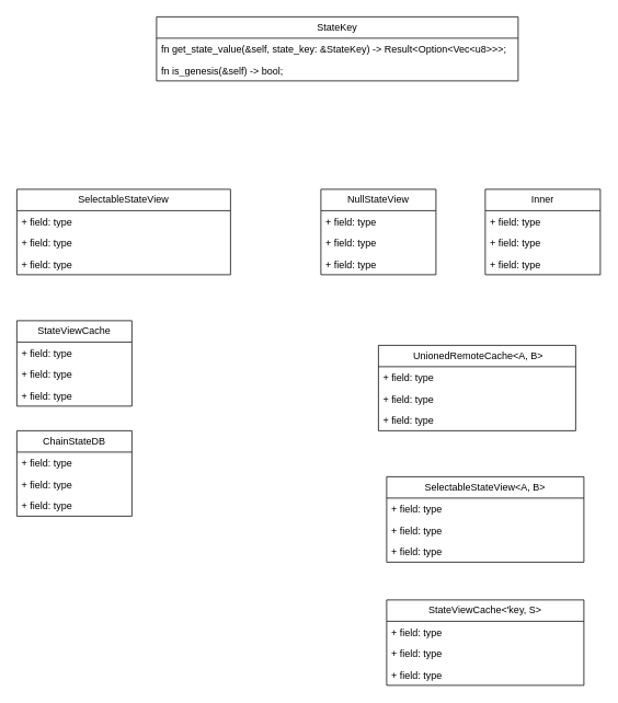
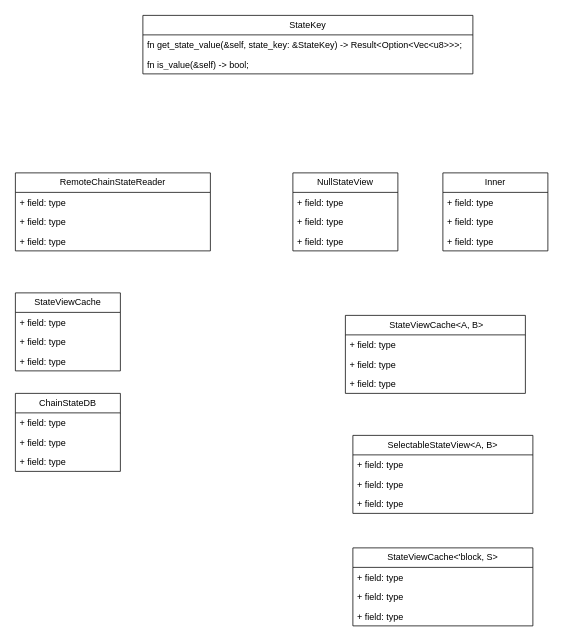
  <mxCell id="0" />
  <mxCell id="1" parent="0" />
  <mxCell id="2" value="StateKey" style="swimlane;fontStyle=0;childLayout=stackLayout;horizontal=1;startSize=26;fillColor=none;horizontalStack=0;resizeParent=1;resizeParentMax=0;resizeLast=0;collapsible=1;marginBottom=0;whiteSpace=wrap;html=1;" vertex="1" parent="1"><mxGeometry x="190" width="440" height="78" as="geometry" y="20" /></mxCell>
  <mxCell id="3" value="fn get_state_value(&amp;amp;self, state_key: &amp;amp;StateKey) -&amp;gt; Result&amp;lt;Option&amp;lt;Vec&amp;lt;u8&amp;gt;&amp;gt;&amp;gt;;" style="text;strokeColor=none;fillColor=none;align=left;verticalAlign=top;spacingLeft=4;spacingRight=4;overflow=hidden;rotatable=0;points=[[0,0.5],[1,0.5]];portConstraint=eastwest;whiteSpace=wrap;html=1;" vertex="1" parent="2"><mxGeometry y="26" width="440" height="26" as="geometry" /></mxCell>
- <mxCell id="4" value="fn is_genesis(&amp;amp;self) -&amp;gt; bool;" style="text;strokeColor=none;fillColor=none;align=left;verticalAlign=top;spacingLeft=4;spacingRight=4;overflow=hidden;rotatable=0;points=[[0,0.5],[1,0.5]];portConstraint=eastwest;whiteSpace=wrap;html=1;" vertex="1" parent="2"><mxGeometry y="52" width="440" height="26" as="geometry" /></mxCell>
- <mxCell id="5" value="SelectableStateView" style="swimlane;fontStyle=0;childLayout=stackLayout;horizontal=1;startSize=26;fillColor=none;horizontalStack=0;resizeParent=1;resizeParentMax=0;resizeLast=0;collapsible=1;marginBottom=0;whiteSpace=wrap;html=1;" vertex="1" parent="1"><mxGeometry y="230" width="260" height="104" as="geometry" x="20" /></mxCell>
+ <mxCell id="4" value="fn is_value(&amp;amp;self) -&amp;gt; bool;" style="text;strokeColor=none;fillColor=none;align=left;verticalAlign=top;spacingLeft=4;spacingRight=4;overflow=hidden;rotatable=0;points=[[0,0.5],[1,0.5]];portConstraint=eastwest;whiteSpace=wrap;html=1;" vertex="1" parent="2"><mxGeometry y="52" width="440" height="26" as="geometry" /></mxCell>
+ <mxCell id="5" value="RemoteChainStateReader" style="swimlane;fontStyle=0;childLayout=stackLayout;horizontal=1;startSize=26;fillColor=none;horizontalStack=0;resizeParent=1;resizeParentMax=0;resizeLast=0;collapsible=1;marginBottom=0;whiteSpace=wrap;html=1;" vertex="1" parent="1"><mxGeometry y="230" width="260" height="104" as="geometry" x="20" /></mxCell>
  <mxCell id="6" value="+ field: type" style="text;strokeColor=none;fillColor=none;align=left;verticalAlign=top;spacingLeft=4;spacingRight=4;overflow=hidden;rotatable=0;points=[[0,0.5],[1,0.5]];portConstraint=eastwest;whiteSpace=wrap;html=1;" vertex="1" parent="5"><mxGeometry y="26" width="260" height="26" as="geometry" /></mxCell>
  <mxCell id="7" value="+ field: type" style="text;strokeColor=none;fillColor=none;align=left;verticalAlign=top;spacingLeft=4;spacingRight=4;overflow=hidden;rotatable=0;points=[[0,0.5],[1,0.5]];portConstraint=eastwest;whiteSpace=wrap;html=1;" vertex="1" parent="5"><mxGeometry y="52" width="260" height="26" as="geometry" /></mxCell>
  <mxCell id="8" value="+ field: type" style="text;strokeColor=none;fillColor=none;align=left;verticalAlign=top;spacingLeft=4;spacingRight=4;overflow=hidden;rotatable=0;points=[[0,0.5],[1,0.5]];portConstraint=eastwest;whiteSpace=wrap;html=1;" vertex="1" parent="5"><mxGeometry y="78" width="260" height="26" as="geometry" /></mxCell>
  <mxCell id="9" value="NullStateView" style="swimlane;fontStyle=0;childLayout=stackLayout;horizontal=1;startSize=26;fillColor=none;horizontalStack=0;resizeParent=1;resizeParentMax=0;resizeLast=0;collapsible=1;marginBottom=0;whiteSpace=wrap;html=1;" vertex="1" parent="1"><mxGeometry x="390" y="230" width="140" height="104" as="geometry" /></mxCell>
  <mxCell id="10" value="+ field: type" style="text;strokeColor=none;fillColor=none;align=left;verticalAlign=top;spacingLeft=4;spacingRight=4;overflow=hidden;rotatable=0;points=[[0,0.5],[1,0.5]];portConstraint=eastwest;whiteSpace=wrap;html=1;" vertex="1" parent="9"><mxGeometry y="26" width="140" height="26" as="geometry" /></mxCell>
  <mxCell id="11" value="+ field: type" style="text;strokeColor=none;fillColor=none;align=left;verticalAlign=top;spacingLeft=4;spacingRight=4;overflow=hidden;rotatable=0;points=[[0,0.5],[1,0.5]];portConstraint=eastwest;whiteSpace=wrap;html=1;" vertex="1" parent="9"><mxGeometry y="52" width="140" height="26" as="geometry" /></mxCell>
  <mxCell id="12" value="+ field: type" style="text;strokeColor=none;fillColor=none;align=left;verticalAlign=top;spacingLeft=4;spacingRight=4;overflow=hidden;rotatable=0;points=[[0,0.5],[1,0.5]];portConstraint=eastwest;whiteSpace=wrap;html=1;" vertex="1" parent="9"><mxGeometry y="78" width="140" height="26" as="geometry" /></mxCell>
  <mxCell id="13" value="Inner" style="swimlane;fontStyle=0;childLayout=stackLayout;horizontal=1;startSize=26;fillColor=none;horizontalStack=0;resizeParent=1;resizeParentMax=0;resizeLast=0;collapsible=1;marginBottom=0;whiteSpace=wrap;html=1;" vertex="1" parent="1"><mxGeometry x="590" y="230" width="140" height="104" as="geometry" /></mxCell>
  <mxCell id="14" value="+ field: type" style="text;strokeColor=none;fillColor=none;align=left;verticalAlign=top;spacingLeft=4;spacingRight=4;overflow=hidden;rotatable=0;points=[[0,0.5],[1,0.5]];portConstraint=eastwest;whiteSpace=wrap;html=1;" vertex="1" parent="13"><mxGeometry y="26" width="140" height="26" as="geometry" /></mxCell>
  <mxCell id="15" value="+ field: type" style="text;strokeColor=none;fillColor=none;align=left;verticalAlign=top;spacingLeft=4;spacingRight=4;overflow=hidden;rotatable=0;points=[[0,0.5],[1,0.5]];portConstraint=eastwest;whiteSpace=wrap;html=1;" vertex="1" parent="13"><mxGeometry y="52" width="140" height="26" as="geometry" /></mxCell>
  <mxCell id="16" value="+ field: type" style="text;strokeColor=none;fillColor=none;align=left;verticalAlign=top;spacingLeft=4;spacingRight=4;overflow=hidden;rotatable=0;points=[[0,0.5],[1,0.5]];portConstraint=eastwest;whiteSpace=wrap;html=1;" vertex="1" parent="13"><mxGeometry y="78" width="140" height="26" as="geometry" /></mxCell>
  <mxCell id="17" value="StateViewCache" style="swimlane;fontStyle=0;childLayout=stackLayout;horizontal=1;startSize=26;fillColor=none;horizontalStack=0;resizeParent=1;resizeParentMax=0;resizeLast=0;collapsible=1;marginBottom=0;whiteSpace=wrap;html=1;" vertex="1" parent="1"><mxGeometry y="390" width="140" height="104" as="geometry" x="20" /></mxCell>
  <mxCell id="18" value="+ field: type" style="text;strokeColor=none;fillColor=none;align=left;verticalAlign=top;spacingLeft=4;spacingRight=4;overflow=hidden;rotatable=0;points=[[0,0.5],[1,0.5]];portConstraint=eastwest;whiteSpace=wrap;html=1;" vertex="1" parent="17"><mxGeometry y="26" width="140" height="26" as="geometry" /></mxCell>
  <mxCell id="19" value="+ field: type" style="text;strokeColor=none;fillColor=none;align=left;verticalAlign=top;spacingLeft=4;spacingRight=4;overflow=hidden;rotatable=0;points=[[0,0.5],[1,0.5]];portConstraint=eastwest;whiteSpace=wrap;html=1;" vertex="1" parent="17"><mxGeometry y="52" width="140" height="26" as="geometry" /></mxCell>
  <mxCell id="20" value="+ field: type" style="text;strokeColor=none;fillColor=none;align=left;verticalAlign=top;spacingLeft=4;spacingRight=4;overflow=hidden;rotatable=0;points=[[0,0.5],[1,0.5]];portConstraint=eastwest;whiteSpace=wrap;html=1;" vertex="1" parent="17"><mxGeometry y="78" width="140" height="26" as="geometry" /></mxCell>
- <mxCell id="21" value="&amp;nbsp;UnionedRemoteCache&amp;lt;A, B&amp;gt;" style="swimlane;fontStyle=0;childLayout=stackLayout;horizontal=1;startSize=26;fillColor=none;horizontalStack=0;resizeParent=1;resizeParentMax=0;resizeLast=0;collapsible=1;marginBottom=0;whiteSpace=wrap;html=1;" vertex="1" parent="1"><mxGeometry x="460" y="420" width="240" height="104" as="geometry" /></mxCell>
+ <mxCell id="21" value="&amp;nbsp;StateViewCache&amp;lt;A, B&amp;gt;" style="swimlane;fontStyle=0;childLayout=stackLayout;horizontal=1;startSize=26;fillColor=none;horizontalStack=0;resizeParent=1;resizeParentMax=0;resizeLast=0;collapsible=1;marginBottom=0;whiteSpace=wrap;html=1;" vertex="1" parent="1"><mxGeometry x="460" y="420" width="240" height="104" as="geometry" /></mxCell>
  <mxCell id="22" value="+ field: type" style="text;strokeColor=none;fillColor=none;align=left;verticalAlign=top;spacingLeft=4;spacingRight=4;overflow=hidden;rotatable=0;points=[[0,0.5],[1,0.5]];portConstraint=eastwest;whiteSpace=wrap;html=1;" vertex="1" parent="21"><mxGeometry y="26" width="240" height="26" as="geometry" /></mxCell>
  <mxCell id="23" value="+ field: type" style="text;strokeColor=none;fillColor=none;align=left;verticalAlign=top;spacingLeft=4;spacingRight=4;overflow=hidden;rotatable=0;points=[[0,0.5],[1,0.5]];portConstraint=eastwest;whiteSpace=wrap;html=1;" vertex="1" parent="21"><mxGeometry y="52" width="240" height="26" as="geometry" /></mxCell>
  <mxCell id="24" value="+ field: type" style="text;strokeColor=none;fillColor=none;align=left;verticalAlign=top;spacingLeft=4;spacingRight=4;overflow=hidden;rotatable=0;points=[[0,0.5],[1,0.5]];portConstraint=eastwest;whiteSpace=wrap;html=1;" vertex="1" parent="21"><mxGeometry y="78" width="240" height="26" as="geometry" /></mxCell>
  <mxCell id="25" value="SelectableStateView&amp;lt;A, B&amp;gt;" style="swimlane;fontStyle=0;childLayout=stackLayout;horizontal=1;startSize=26;fillColor=none;horizontalStack=0;resizeParent=1;resizeParentMax=0;resizeLast=0;collapsible=1;marginBottom=0;whiteSpace=wrap;html=1;" vertex="1" parent="1"><mxGeometry x="470" y="580" width="240" height="104" as="geometry" /></mxCell>
  <mxCell id="26" value="+ field: type" style="text;strokeColor=none;fillColor=none;align=left;verticalAlign=top;spacingLeft=4;spacingRight=4;overflow=hidden;rotatable=0;points=[[0,0.5],[1,0.5]];portConstraint=eastwest;whiteSpace=wrap;html=1;" vertex="1" parent="25"><mxGeometry y="26" width="240" height="26" as="geometry" /></mxCell>
  <mxCell id="27" value="+ field: type" style="text;strokeColor=none;fillColor=none;align=left;verticalAlign=top;spacingLeft=4;spacingRight=4;overflow=hidden;rotatable=0;points=[[0,0.5],[1,0.5]];portConstraint=eastwest;whiteSpace=wrap;html=1;" vertex="1" parent="25"><mxGeometry y="52" width="240" height="26" as="geometry" /></mxCell>
  <mxCell id="28" value="+ field: type" style="text;strokeColor=none;fillColor=none;align=left;verticalAlign=top;spacingLeft=4;spacingRight=4;overflow=hidden;rotatable=0;points=[[0,0.5],[1,0.5]];portConstraint=eastwest;whiteSpace=wrap;html=1;" vertex="1" parent="25"><mxGeometry y="78" width="240" height="26" as="geometry" /></mxCell>
- <mxCell id="29" value="&amp;nbsp;StateViewCache&amp;lt;'key, S&amp;gt;&amp;nbsp;" style="swimlane;fontStyle=0;childLayout=stackLayout;horizontal=1;startSize=26;fillColor=none;horizontalStack=0;resizeParent=1;resizeParentMax=0;resizeLast=0;collapsible=1;marginBottom=0;whiteSpace=wrap;html=1;" vertex="1" parent="1"><mxGeometry x="470" y="730" width="240" height="104" as="geometry" /></mxCell>
+ <mxCell id="29" value="&amp;nbsp;StateViewCache&amp;lt;'block, S&amp;gt;&amp;nbsp;" style="swimlane;fontStyle=0;childLayout=stackLayout;horizontal=1;startSize=26;fillColor=none;horizontalStack=0;resizeParent=1;resizeParentMax=0;resizeLast=0;collapsible=1;marginBottom=0;whiteSpace=wrap;html=1;" vertex="1" parent="1"><mxGeometry x="470" y="730" width="240" height="104" as="geometry" /></mxCell>
  <mxCell id="30" value="+ field: type" style="text;strokeColor=none;fillColor=none;align=left;verticalAlign=top;spacingLeft=4;spacingRight=4;overflow=hidden;rotatable=0;points=[[0,0.5],[1,0.5]];portConstraint=eastwest;whiteSpace=wrap;html=1;" vertex="1" parent="29"><mxGeometry y="26" width="240" height="26" as="geometry" /></mxCell>
  <mxCell id="31" value="+ field: type" style="text;strokeColor=none;fillColor=none;align=left;verticalAlign=top;spacingLeft=4;spacingRight=4;overflow=hidden;rotatable=0;points=[[0,0.5],[1,0.5]];portConstraint=eastwest;whiteSpace=wrap;html=1;" vertex="1" parent="29"><mxGeometry y="52" width="240" height="26" as="geometry" /></mxCell>
  <mxCell id="32" value="+ field: type" style="text;strokeColor=none;fillColor=none;align=left;verticalAlign=top;spacingLeft=4;spacingRight=4;overflow=hidden;rotatable=0;points=[[0,0.5],[1,0.5]];portConstraint=eastwest;whiteSpace=wrap;html=1;" vertex="1" parent="29"><mxGeometry y="78" width="240" height="26" as="geometry" /></mxCell>
  <mxCell id="33" value="ChainStateDB" style="swimlane;fontStyle=0;childLayout=stackLayout;horizontal=1;startSize=26;fillColor=none;horizontalStack=0;resizeParent=1;resizeParentMax=0;resizeLast=0;collapsible=1;marginBottom=0;whiteSpace=wrap;html=1;" vertex="1" parent="1"><mxGeometry y="524" width="140" height="104" as="geometry" x="20" /></mxCell>
  <mxCell id="34" value="+ field: type" style="text;strokeColor=none;fillColor=none;align=left;verticalAlign=top;spacingLeft=4;spacingRight=4;overflow=hidden;rotatable=0;points=[[0,0.5],[1,0.5]];portConstraint=eastwest;whiteSpace=wrap;html=1;" vertex="1" parent="33"><mxGeometry y="26" width="140" height="26" as="geometry" /></mxCell>
  <mxCell id="35" value="+ field: type" style="text;strokeColor=none;fillColor=none;align=left;verticalAlign=top;spacingLeft=4;spacingRight=4;overflow=hidden;rotatable=0;points=[[0,0.5],[1,0.5]];portConstraint=eastwest;whiteSpace=wrap;html=1;" vertex="1" parent="33"><mxGeometry y="52" width="140" height="26" as="geometry" /></mxCell>
  <mxCell id="36" value="+ field: type" style="text;strokeColor=none;fillColor=none;align=left;verticalAlign=top;spacingLeft=4;spacingRight=4;overflow=hidden;rotatable=0;points=[[0,0.5],[1,0.5]];portConstraint=eastwest;whiteSpace=wrap;html=1;" vertex="1" parent="33"><mxGeometry y="78" width="140" height="26" as="geometry" /></mxCell>
